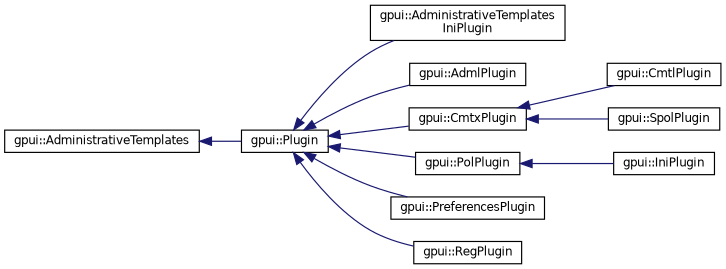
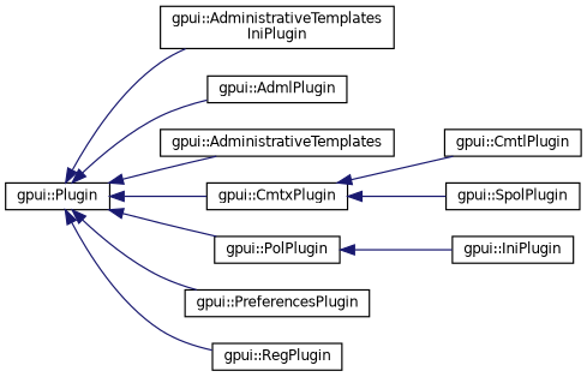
  digraph {
    rankdir=LR
    node [color=black fillcolor=white fontname=Helvetica fontsize=10 shape=record style=filled]
    edge [color=midnightblue dir=back fontname=Helvetica fontsize=10 labelfontname=Helvetica labelfontsize=10 style=solid]
    n1 [height=0.2 label="gpui::Plugin" width=0.4]
    n2 [height=0.2 label="gpui::AdministrativeTemplates\lIniPlugin" width=0.4]
    n3 [height=0.2 label="gpui::AdmlPlugin" width=0.4]
    n4 [height=0.2 label="gpui::AdministrativeTemplates" width=0.4]
    n5 [height=0.2 label="gpui::CmtxPlugin" width=0.4]
    n6 [height=0.2 label="gpui::PolPlugin" width=0.4]
    n7 [height=0.2 label="gpui::PreferencesPlugin" width=0.4]
    n8 [height=0.2 label="gpui::RegPlugin" width=0.4]
    n9 [height=0.2 label="gpui::CmtlPlugin" width=0.4]
    n10 [height=0.2 label="gpui::SpolPlugin" width=0.4]
    n11 [height=0.2 label="gpui::IniPlugin" width=0.4]
    n1 -> n2
    n1 -> n3
-   n4 -> n1
+   n1 -> n4
    n1 -> n5
    n1 -> n6
    n1 -> n7
    n1 -> n8
    n5 -> n9
    n5 -> n10
    n6 -> n11
  }
